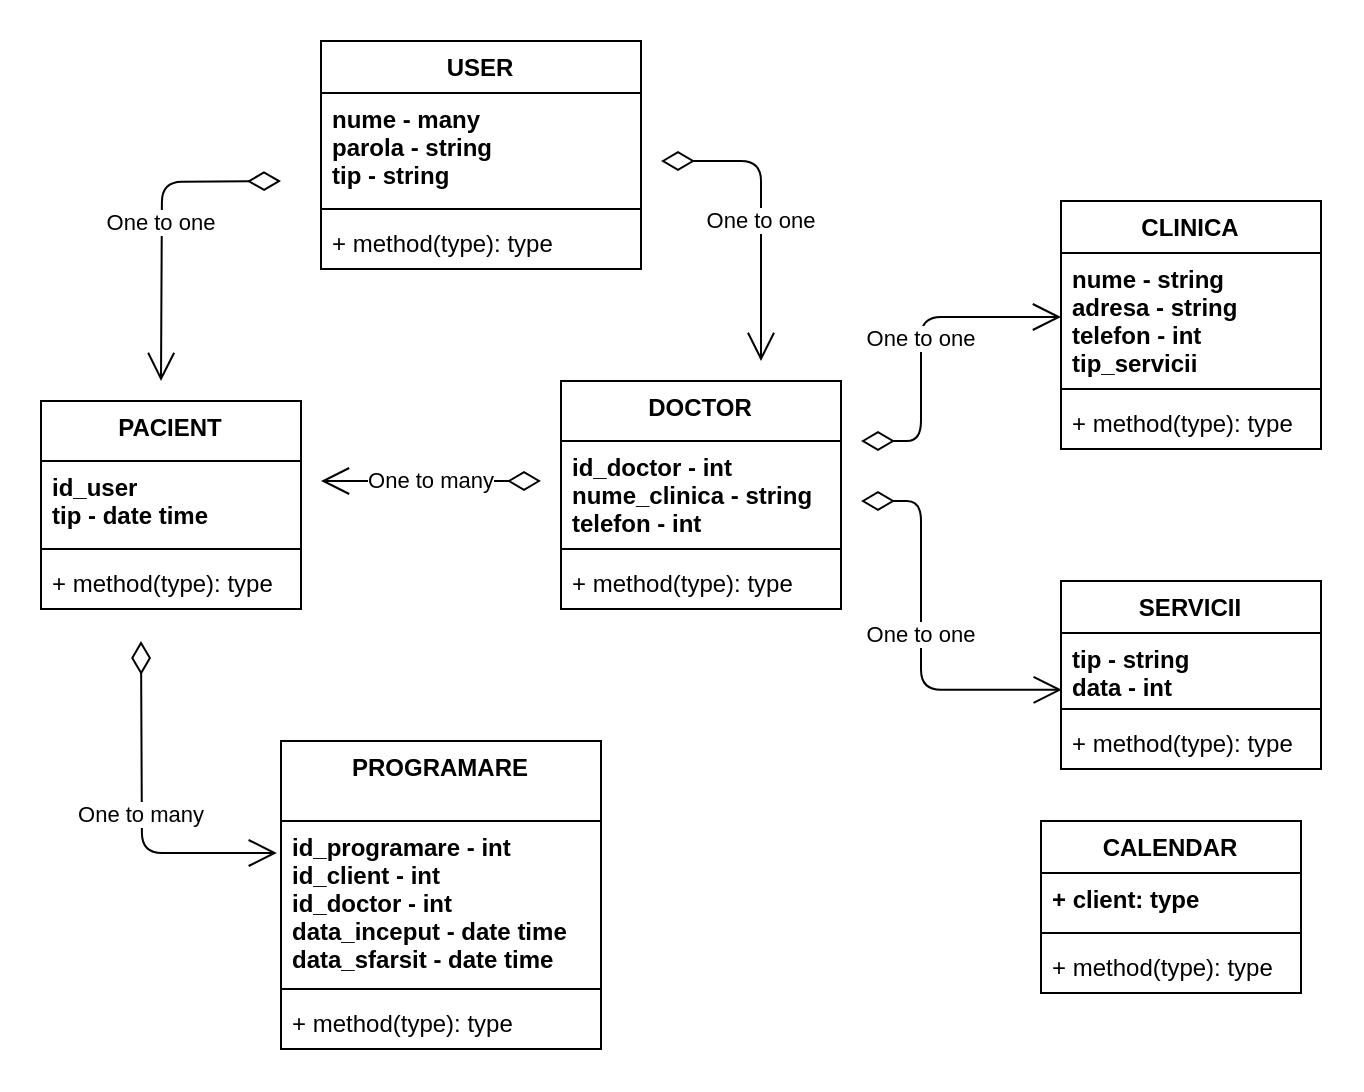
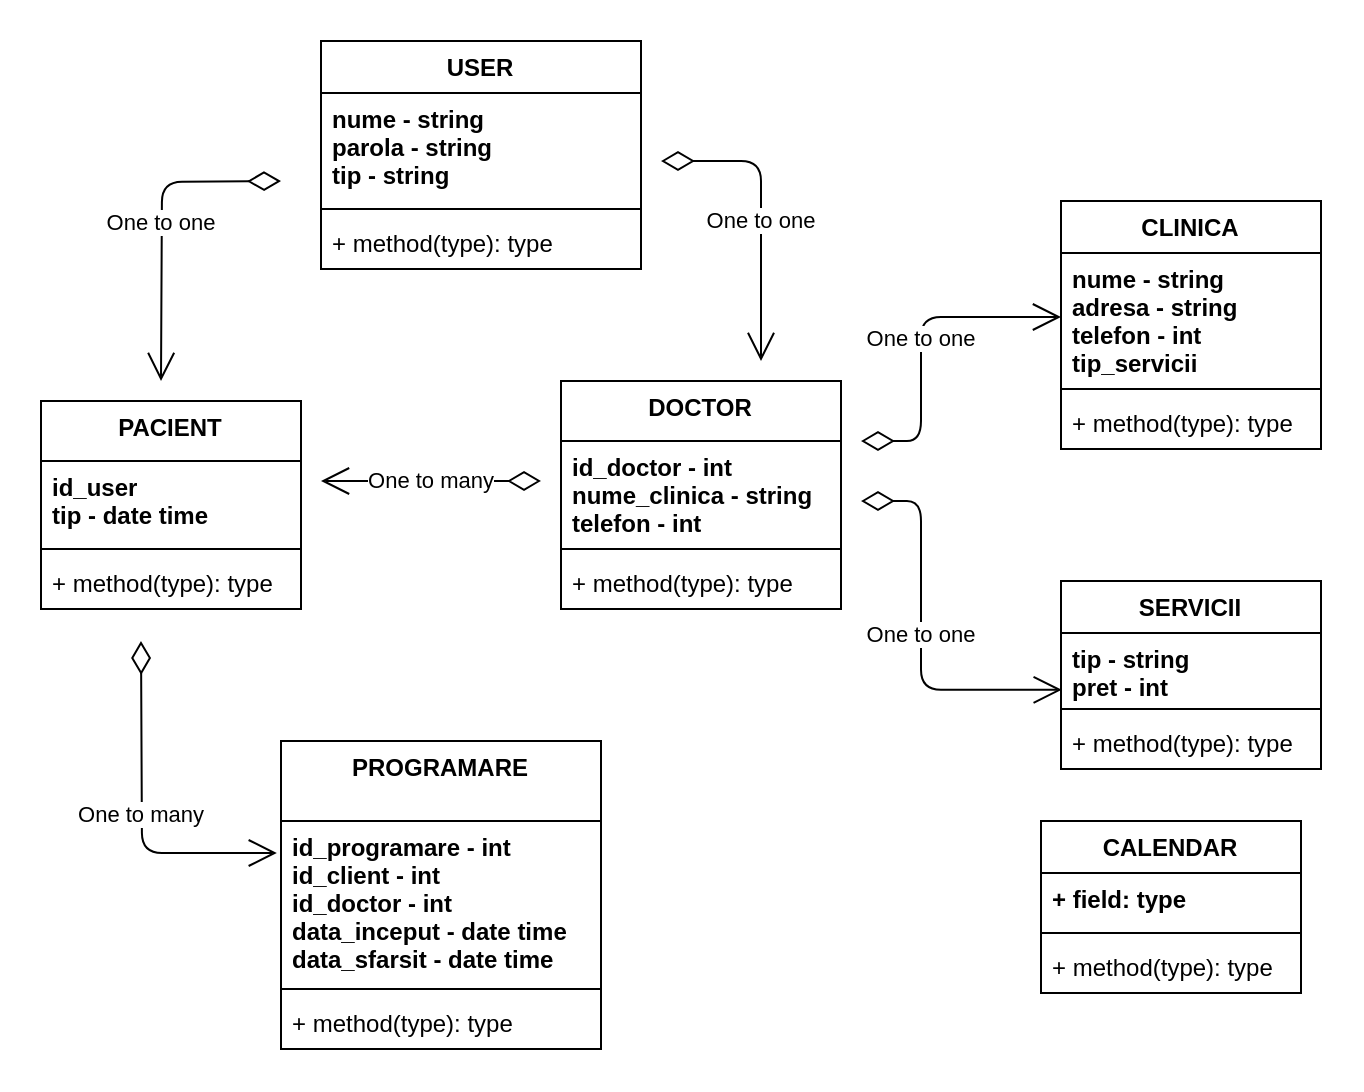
  <mxCell id="0" />
  <mxCell id="1" parent="0" />
  <mxCell id="2" value="PROGRAMARE" style="swimlane;fontStyle=1;align=center;verticalAlign=top;childLayout=stackLayout;horizontal=1;startSize=40;horizontalStack=0;resizeParent=1;resizeParentMax=0;resizeLast=0;collapsible=1;marginBottom=0;" vertex="1" parent="1"><mxGeometry x="140" y="370" width="160" height="154" as="geometry" /></mxCell>
  <mxCell id="3" value="id_programare - int&#10;id_client - int&#10;id_doctor - int &#10;data_inceput - date time&#10;data_sfarsit - date time" style="text;strokeColor=none;fillColor=none;align=left;verticalAlign=top;spacingLeft=4;spacingRight=4;overflow=hidden;rotatable=0;points=[[0,0.5],[1,0.5]];portConstraint=eastwest;fontStyle=1" vertex="1" parent="2"><mxGeometry y="40" width="160" height="80" as="geometry" /></mxCell>
  <mxCell id="4" value="" style="line;strokeWidth=1;fillColor=none;align=left;verticalAlign=middle;spacingTop=-1;spacingLeft=3;spacingRight=3;rotatable=0;labelPosition=right;points=[];portConstraint=eastwest;strokeColor=inherit;" vertex="1" parent="2"><mxGeometry y="120" width="160" height="8" as="geometry" /></mxCell>
  <mxCell id="5" value="+ method(type): type" style="text;strokeColor=none;fillColor=none;align=left;verticalAlign=top;spacingLeft=4;spacingRight=4;overflow=hidden;rotatable=0;points=[[0,0.5],[1,0.5]];portConstraint=eastwest;" vertex="1" parent="2"><mxGeometry y="128" width="160" height="26" as="geometry" /></mxCell>
  <mxCell id="6" value="USER" style="swimlane;fontStyle=1;align=center;verticalAlign=top;childLayout=stackLayout;horizontal=1;startSize=26;horizontalStack=0;resizeParent=1;resizeParentMax=0;resizeLast=0;collapsible=1;marginBottom=0;" vertex="1" parent="1"><mxGeometry x="160" y="20" width="160" height="114" as="geometry" /></mxCell>
- <mxCell id="7" value="nume - many&#10;parola - string&#10;tip - string&#10;&#10;" style="text;strokeColor=none;fillColor=none;align=left;verticalAlign=top;spacingLeft=4;spacingRight=4;overflow=hidden;rotatable=0;points=[[0,0.5],[1,0.5]];portConstraint=eastwest;fontStyle=1" vertex="1" parent="6"><mxGeometry y="26" width="160" height="54" as="geometry" /></mxCell>
+ <mxCell id="7" value="nume - string&#10;parola - string&#10;tip - string&#10;&#10;" style="text;strokeColor=none;fillColor=none;align=left;verticalAlign=top;spacingLeft=4;spacingRight=4;overflow=hidden;rotatable=0;points=[[0,0.5],[1,0.5]];portConstraint=eastwest;fontStyle=1" vertex="1" parent="6"><mxGeometry y="26" width="160" height="54" as="geometry" /></mxCell>
  <mxCell id="8" value="" style="line;strokeWidth=1;fillColor=none;align=left;verticalAlign=middle;spacingTop=-1;spacingLeft=3;spacingRight=3;rotatable=0;labelPosition=right;points=[];portConstraint=eastwest;strokeColor=inherit;" vertex="1" parent="6"><mxGeometry y="80" width="160" height="8" as="geometry" /></mxCell>
  <mxCell id="9" value="+ method(type): type" style="text;strokeColor=none;fillColor=none;align=left;verticalAlign=top;spacingLeft=4;spacingRight=4;overflow=hidden;rotatable=0;points=[[0,0.5],[1,0.5]];portConstraint=eastwest;" vertex="1" parent="6"><mxGeometry y="88" width="160" height="26" as="geometry" /></mxCell>
  <mxCell id="10" value="DOCTOR&#10;" style="swimlane;fontStyle=1;align=center;verticalAlign=top;childLayout=stackLayout;horizontal=1;startSize=30;horizontalStack=0;resizeParent=1;resizeParentMax=0;resizeLast=0;collapsible=1;marginBottom=0;" vertex="1" parent="1"><mxGeometry x="280" y="190" width="140" height="114" as="geometry" /></mxCell>
  <mxCell id="11" value="id_doctor - int&#10;nume_clinica - string&#10;telefon - int&#10;&#10;" style="text;strokeColor=none;fillColor=none;align=left;verticalAlign=top;spacingLeft=4;spacingRight=4;overflow=hidden;rotatable=0;points=[[0,0.5],[1,0.5]];portConstraint=eastwest;fontStyle=1" vertex="1" parent="10"><mxGeometry y="30" width="140" height="50" as="geometry" /></mxCell>
  <mxCell id="12" value="" style="line;strokeWidth=1;fillColor=none;align=left;verticalAlign=middle;spacingTop=-1;spacingLeft=3;spacingRight=3;rotatable=0;labelPosition=right;points=[];portConstraint=eastwest;strokeColor=inherit;" vertex="1" parent="10"><mxGeometry y="80" width="140" height="8" as="geometry" /></mxCell>
  <mxCell id="13" value="+ method(type): type" style="text;strokeColor=none;fillColor=none;align=left;verticalAlign=top;spacingLeft=4;spacingRight=4;overflow=hidden;rotatable=0;points=[[0,0.5],[1,0.5]];portConstraint=eastwest;" vertex="1" parent="10"><mxGeometry y="88" width="140" height="26" as="geometry" /></mxCell>
  <mxCell id="14" value="PACIENT" style="swimlane;fontStyle=1;align=center;verticalAlign=top;childLayout=stackLayout;horizontal=1;startSize=30;horizontalStack=0;resizeParent=1;resizeParentMax=0;resizeLast=0;collapsible=1;marginBottom=0;" vertex="1" parent="1"><mxGeometry x="20" y="200" width="130" height="104" as="geometry" /></mxCell>
  <mxCell id="15" value="id_user&#10;tip - date time&#10;&#10;" style="text;strokeColor=none;fillColor=none;align=left;verticalAlign=top;spacingLeft=4;spacingRight=4;overflow=hidden;rotatable=0;points=[[0,0.5],[1,0.5]];portConstraint=eastwest;fontStyle=1" vertex="1" parent="14"><mxGeometry y="30" width="130" height="40" as="geometry" /></mxCell>
  <mxCell id="16" value="" style="line;strokeWidth=1;fillColor=none;align=left;verticalAlign=middle;spacingTop=-1;spacingLeft=3;spacingRight=3;rotatable=0;labelPosition=right;points=[];portConstraint=eastwest;strokeColor=inherit;" vertex="1" parent="14"><mxGeometry y="70" width="130" height="8" as="geometry" /></mxCell>
  <mxCell id="17" value="+ method(type): type" style="text;strokeColor=none;fillColor=none;align=left;verticalAlign=top;spacingLeft=4;spacingRight=4;overflow=hidden;rotatable=0;points=[[0,0.5],[1,0.5]];portConstraint=eastwest;" vertex="1" parent="14"><mxGeometry y="78" width="130" height="26" as="geometry" /></mxCell>
  <mxCell id="18" value="SERVICII&#10;" style="swimlane;fontStyle=1;align=center;verticalAlign=top;childLayout=stackLayout;horizontal=1;startSize=26;horizontalStack=0;resizeParent=1;resizeParentMax=0;resizeLast=0;collapsible=1;marginBottom=0;" vertex="1" parent="1"><mxGeometry x="530" y="290" width="130" height="94" as="geometry" /></mxCell>
- <mxCell id="19" value="tip - string&#10;data - int" style="text;strokeColor=none;fillColor=none;align=left;verticalAlign=top;spacingLeft=4;spacingRight=4;overflow=hidden;rotatable=0;points=[[0,0.5],[1,0.5]];portConstraint=eastwest;fontStyle=1" vertex="1" parent="18"><mxGeometry y="26" width="130" height="34" as="geometry" /></mxCell>
+ <mxCell id="19" value="tip - string&#10;pret - int" style="text;strokeColor=none;fillColor=none;align=left;verticalAlign=top;spacingLeft=4;spacingRight=4;overflow=hidden;rotatable=0;points=[[0,0.5],[1,0.5]];portConstraint=eastwest;fontStyle=1" vertex="1" parent="18"><mxGeometry y="26" width="130" height="34" as="geometry" /></mxCell>
  <mxCell id="20" value="" style="line;strokeWidth=1;fillColor=none;align=left;verticalAlign=middle;spacingTop=-1;spacingLeft=3;spacingRight=3;rotatable=0;labelPosition=right;points=[];portConstraint=eastwest;strokeColor=inherit;" vertex="1" parent="18"><mxGeometry y="60" width="130" height="8" as="geometry" /></mxCell>
  <mxCell id="21" value="+ method(type): type" style="text;strokeColor=none;fillColor=none;align=left;verticalAlign=top;spacingLeft=4;spacingRight=4;overflow=hidden;rotatable=0;points=[[0,0.5],[1,0.5]];portConstraint=eastwest;" vertex="1" parent="18"><mxGeometry y="68" width="130" height="26" as="geometry" /></mxCell>
  <mxCell id="22" value="CALENDAR&#10;" style="swimlane;fontStyle=1;align=center;verticalAlign=top;childLayout=stackLayout;horizontal=1;startSize=26;horizontalStack=0;resizeParent=1;resizeParentMax=0;resizeLast=0;collapsible=1;marginBottom=0;" vertex="1" parent="1"><mxGeometry x="520" y="410" width="130" height="86" as="geometry" /></mxCell>
- <mxCell id="23" value="+ client: type" style="text;strokeColor=none;fillColor=none;align=left;verticalAlign=top;spacingLeft=4;spacingRight=4;overflow=hidden;rotatable=0;points=[[0,0.5],[1,0.5]];portConstraint=eastwest;fontStyle=1" vertex="1" parent="22"><mxGeometry y="26" width="130" height="26" as="geometry" /></mxCell>
+ <mxCell id="23" value="+ field: type" style="text;strokeColor=none;fillColor=none;align=left;verticalAlign=top;spacingLeft=4;spacingRight=4;overflow=hidden;rotatable=0;points=[[0,0.5],[1,0.5]];portConstraint=eastwest;fontStyle=1" vertex="1" parent="22"><mxGeometry y="26" width="130" height="26" as="geometry" /></mxCell>
  <mxCell id="24" value="" style="line;strokeWidth=1;fillColor=none;align=left;verticalAlign=middle;spacingTop=-1;spacingLeft=3;spacingRight=3;rotatable=0;labelPosition=right;points=[];portConstraint=eastwest;strokeColor=inherit;" vertex="1" parent="22"><mxGeometry y="52" width="130" height="8" as="geometry" /></mxCell>
  <mxCell id="25" value="+ method(type): type" style="text;strokeColor=none;fillColor=none;align=left;verticalAlign=top;spacingLeft=4;spacingRight=4;overflow=hidden;rotatable=0;points=[[0,0.5],[1,0.5]];portConstraint=eastwest;" vertex="1" parent="22"><mxGeometry y="60" width="130" height="26" as="geometry" /></mxCell>
  <mxCell id="26" value="CLINICA" style="swimlane;fontStyle=1;align=center;verticalAlign=top;childLayout=stackLayout;horizontal=1;startSize=26;horizontalStack=0;resizeParent=1;resizeParentMax=0;resizeLast=0;collapsible=1;marginBottom=0;" vertex="1" parent="1"><mxGeometry x="530" y="100" width="130" height="124" as="geometry" /></mxCell>
  <mxCell id="27" value="nume - string&#10;adresa - string&#10;telefon - int&#10;tip_servicii" style="text;strokeColor=none;fillColor=none;align=left;verticalAlign=top;spacingLeft=4;spacingRight=4;overflow=hidden;rotatable=0;points=[[0,0.5],[1,0.5]];portConstraint=eastwest;fontStyle=1" vertex="1" parent="26"><mxGeometry y="26" width="130" height="64" as="geometry" /></mxCell>
  <mxCell id="28" value="" style="line;strokeWidth=1;fillColor=none;align=left;verticalAlign=middle;spacingTop=-1;spacingLeft=3;spacingRight=3;rotatable=0;labelPosition=right;points=[];portConstraint=eastwest;strokeColor=inherit;" vertex="1" parent="26"><mxGeometry y="90" width="130" height="8" as="geometry" /></mxCell>
  <mxCell id="29" value="+ method(type): type" style="text;strokeColor=none;fillColor=none;align=left;verticalAlign=top;spacingLeft=4;spacingRight=4;overflow=hidden;rotatable=0;points=[[0,0.5],[1,0.5]];portConstraint=eastwest;" vertex="1" parent="26"><mxGeometry y="98" width="130" height="26" as="geometry" /></mxCell>
  <mxCell id="30" value="One to many" style="endArrow=open;html=1;endSize=12;startArrow=diamondThin;startSize=14;startFill=0;edgeStyle=orthogonalEdgeStyle;" edge="1" parent="1"><mxGeometry relative="1" as="geometry"><mxPoint x="270" y="240" as="sourcePoint" /><mxPoint x="160" y="240" as="targetPoint" /><Array as="points"><mxPoint x="210" y="240" /><mxPoint x="210" y="240" /></Array></mxGeometry></mxCell>
  <mxCell id="31" value="One to one&lt;br&gt;" style="endArrow=open;html=1;endSize=12;startArrow=diamondThin;startSize=14;startFill=0;edgeStyle=orthogonalEdgeStyle;" edge="1" parent="1"><mxGeometry x="0.067" relative="1" as="geometry"><mxPoint x="330" y="80" as="sourcePoint" /><mxPoint x="380" y="180" as="targetPoint" /><Array as="points"><mxPoint x="380" y="80" /></Array><mxPoint as="offset" /></mxGeometry></mxCell>
  <mxCell id="32" value="One to one" style="endArrow=open;html=1;endSize=12;startArrow=diamondThin;startSize=14;startFill=0;edgeStyle=orthogonalEdgeStyle;" edge="1" parent="1"><mxGeometry relative="1" as="geometry"><mxPoint x="140" y="90" as="sourcePoint" /><mxPoint x="80" y="190" as="targetPoint" /></mxGeometry></mxCell>
  <mxCell id="33" value="One to one" style="endArrow=open;html=1;endSize=12;startArrow=diamondThin;startSize=14;startFill=0;edgeStyle=orthogonalEdgeStyle;entryX=0;entryY=0.5;entryDx=0;entryDy=0;" edge="1" parent="1" target="27"><mxGeometry relative="1" as="geometry"><mxPoint x="430" y="220" as="sourcePoint" /><mxPoint x="590" y="220" as="targetPoint" /><Array as="points"><mxPoint x="460" y="220" /><mxPoint x="460" y="158" /></Array></mxGeometry></mxCell>
  <mxCell id="34" value="One to one" style="endArrow=open;html=1;endSize=12;startArrow=diamondThin;startSize=14;startFill=0;edgeStyle=orthogonalEdgeStyle;entryX=0.003;entryY=0.835;entryDx=0;entryDy=0;entryPerimeter=0;" edge="1" parent="1" target="19"><mxGeometry relative="1" as="geometry"><mxPoint x="430" y="250" as="sourcePoint" /><mxPoint x="590" y="250" as="targetPoint" /><Array as="points"><mxPoint x="460" y="250" /><mxPoint x="460" y="344" /></Array></mxGeometry></mxCell>
  <mxCell id="35" value="One to many" style="endArrow=open;html=1;endSize=12;startArrow=diamondThin;startSize=14;startFill=0;edgeStyle=orthogonalEdgeStyle;entryX=-0.013;entryY=0.2;entryDx=0;entryDy=0;entryPerimeter=0;" edge="1" parent="1" target="3"><mxGeometry relative="1" as="geometry"><mxPoint x="70" y="320" as="sourcePoint" /><mxPoint x="230" y="320" as="targetPoint" /></mxGeometry></mxCell>
